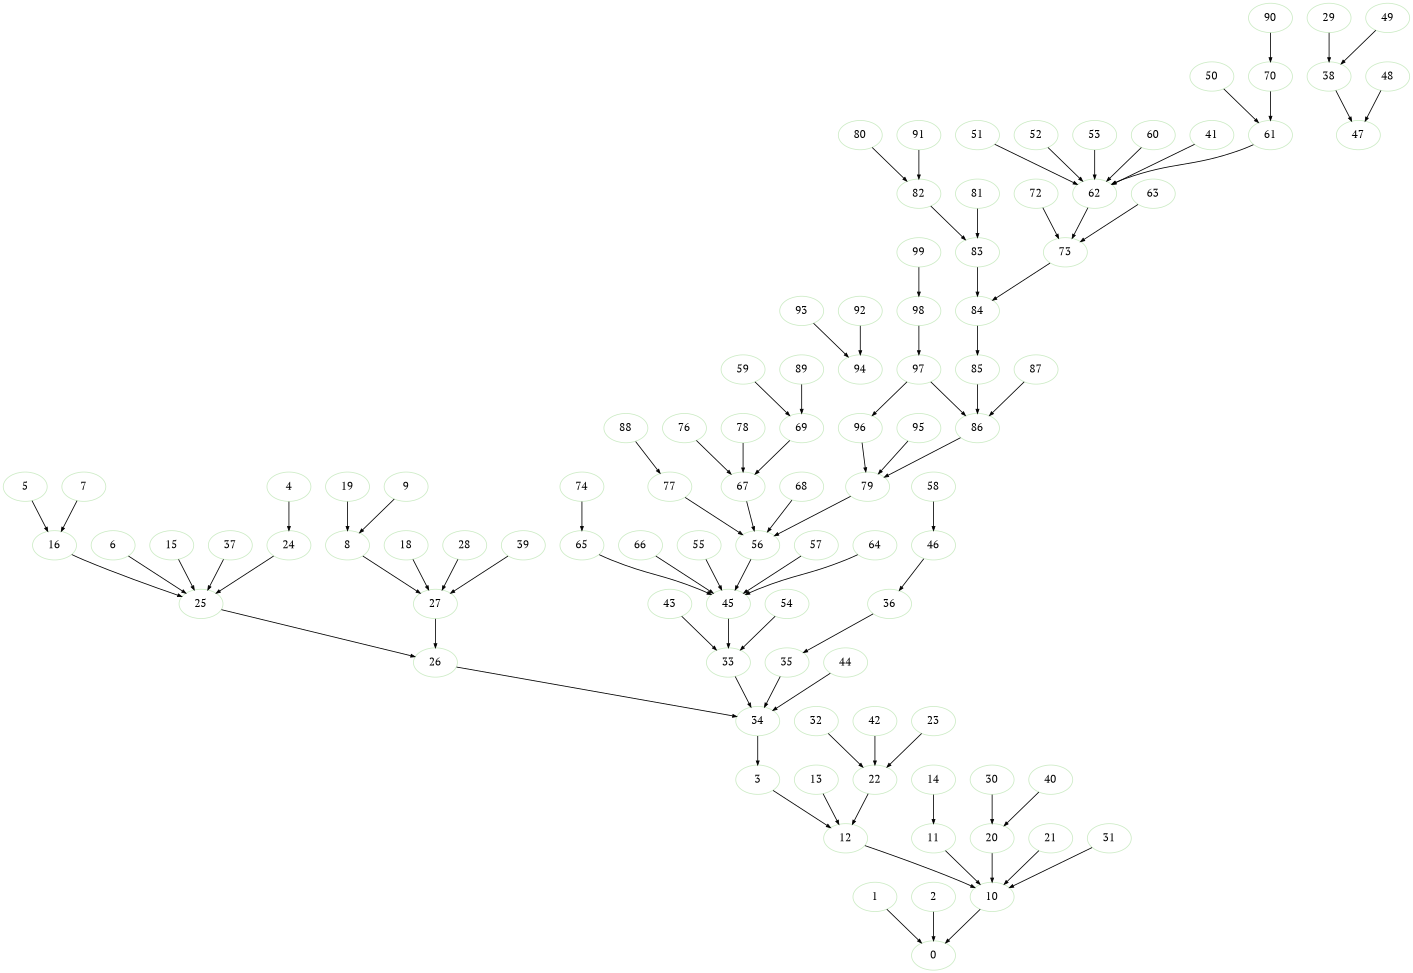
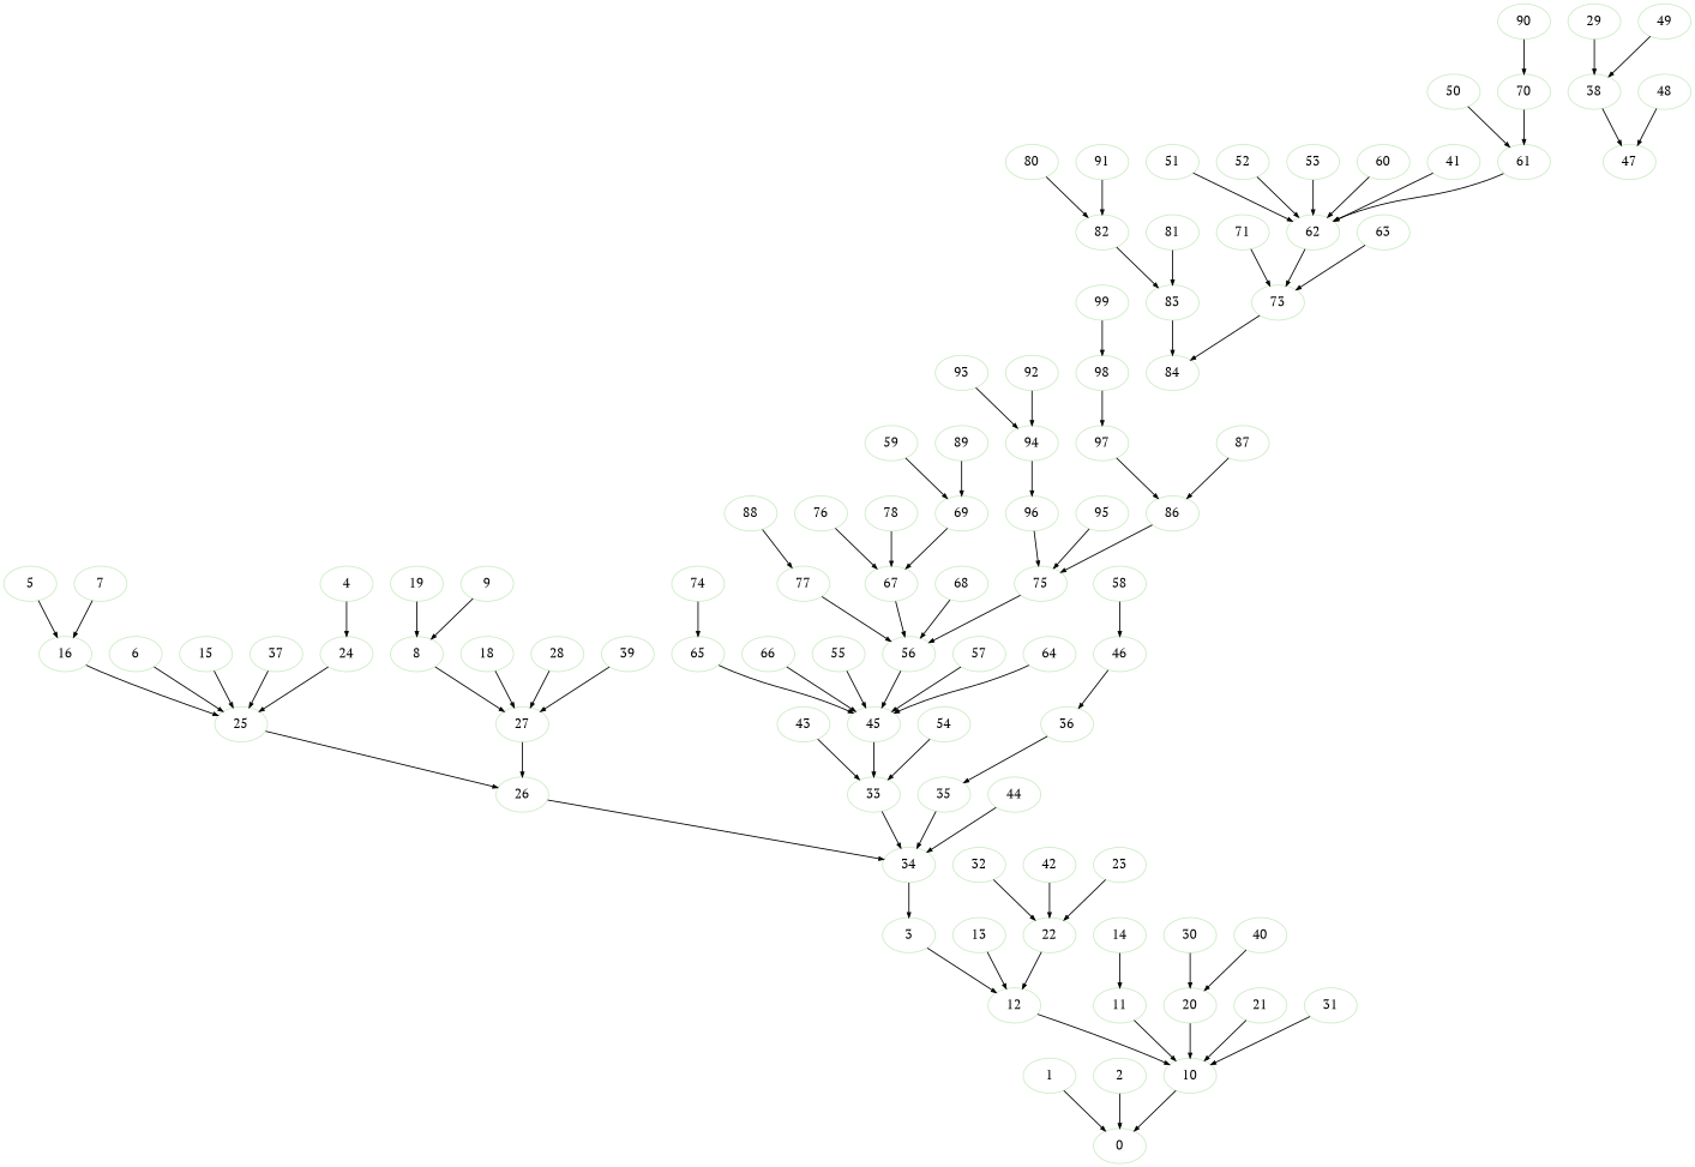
  digraph {
    fontname="PT Serif"
    fontsize=12
    node [color="/pastel16/3" fontname="PT Serif" penwidth=1]
    edge [arrowsize=0.5 color=black fontname="PT Serif" fontsize=10]
    n1 [label=0]
    n2 [label=1]
    n3 [label=2]
    n4 [label=3]
    n5 [label=12]
    n6 [label=10]
    n7 [label=4]
    n8 [label=24]
    n9 [label=25]
    n10 [label=26]
    n11 [label=5]
    n12 [label=16]
    n13 [label=6]
    n14 [label=34]
    n15 [label=7]
    n16 [label=8]
    n17 [label=27]
    n18 [label=9]
    n19 [label=11]
    n20 [label=13]
    n21 [label=14]
    n22 [label=15]
    n23 [label=18]
    n24 [label=19]
    n25 [label=20]
    n26 [label=21]
    n27 [label=22]
    n28 [label=23]
    n29 [label=28]
    n30 [label=29]
    n31 [label=38]
    n32 [label=47]
    n33 [label=30]
    n34 [label=31]
    n35 [label=32]
    n36 [label=33]
    n37 [label=35]
    n38 [label=36]
    n39 [label=37]
    n40 [label=39]
    n41 [label=40]
    n42 [label=41]
    n43 [label=62]
    n44 [label=73]
    n45 [label=84]
    n46 [label=42]
    n47 [label=43]
    n48 [label=44]
    n49 [label=45]
    n50 [label=46]
    n51 [label=48]
    n52 [label=49]
    n53 [label=50]
    n54 [label=61]
    n55 [label=51]
    n56 [label=52]
    n57 [label=53]
    n58 [label=54]
    n59 [label=55]
    n60 [label=56]
    n61 [label=57]
    n62 [label=58]
    n63 [label=59]
    n64 [label=69]
    n65 [label=67]
    n66 [label=60]
-   n67 [label=85]
    n68 [label=63]
    n69 [label=64]
    n70 [label=65]
    n71 [label=66]
    n72 [label=68]
    n73 [label=70]
-   n74 [label=72]
+   n74 [label=71]
    n75 [label=83]
    n76 [label=86]
    n77 [label=74]
-   n78 [label=79]
+   n78 [label=75]
    n79 [label=76]
    n80 [label=77]
    n81 [label=78]
    n82 [label=80]
    n83 [label=82]
    n84 [label=81]
    n85 [label=87]
    n86 [label=88]
    n87 [label=89]
    n88 [label=90]
    n89 [label=91]
    n90 [label=92]
    n91 [label=94]
    n92 [label=96]
    n93 [label=93]
    n94 [label=95]
    n95 [label=97]
    n96 [label=98]
    n97 [label=99]
    n2 -> n1
    n3 -> n1
    n4 -> n5
    n5 -> n6
    n6 -> n1
    n7 -> n8
    n8 -> n9
    n9 -> n10
    n10 -> n14
    n11 -> n12
    n12 -> n9
    n13 -> n9
    n14 -> n4
    n15 -> n12
    n16 -> n17
    n17 -> n10
    n18 -> n16
    n19 -> n6
    n20 -> n5
    n21 -> n19
    n22 -> n9
    n23 -> n17
    n24 -> n16
    n25 -> n6
    n26 -> n6
    n27 -> n5
    n28 -> n27
    n29 -> n17
    n30 -> n31
    n31 -> n32
    n33 -> n25
    n34 -> n6
    n35 -> n27
    n36 -> n14
    n37 -> n14
    n38 -> n37
    n39 -> n9
    n40 -> n17
    n41 -> n25
    n42 -> n43
    n43 -> n44
    n44 -> n45
-   n45 -> n67
    n46 -> n27
    n47 -> n36
    n48 -> n14
    n49 -> n36
    n50 -> n38
    n51 -> n32
    n52 -> n31
    n53 -> n54
    n54 -> n43
    n55 -> n43
    n56 -> n43
    n57 -> n43
    n58 -> n36
    n59 -> n49
    n60 -> n49
    n61 -> n49
    n62 -> n50
    n63 -> n64
    n64 -> n65
    n65 -> n60
    n66 -> n43
-   n67 -> n76
    n68 -> n44
    n69 -> n49
    n70 -> n49
    n71 -> n49
    n72 -> n60
    n73 -> n54
    n74 -> n44
    n75 -> n45
    n76 -> n78
    n77 -> n70
    n78 -> n60
    n79 -> n65
    n80 -> n60
    n81 -> n65
    n82 -> n83
    n83 -> n75
    n84 -> n75
    n85 -> n76
    n86 -> n80
    n87 -> n64
    n88 -> n73
    n89 -> n83
    n90 -> n91
-   n95 -> n92
+   n91 -> n92
    n92 -> n78
    n93 -> n91
    n94 -> n78
    n95 -> n76
    n96 -> n95
    n97 -> n96
  }
